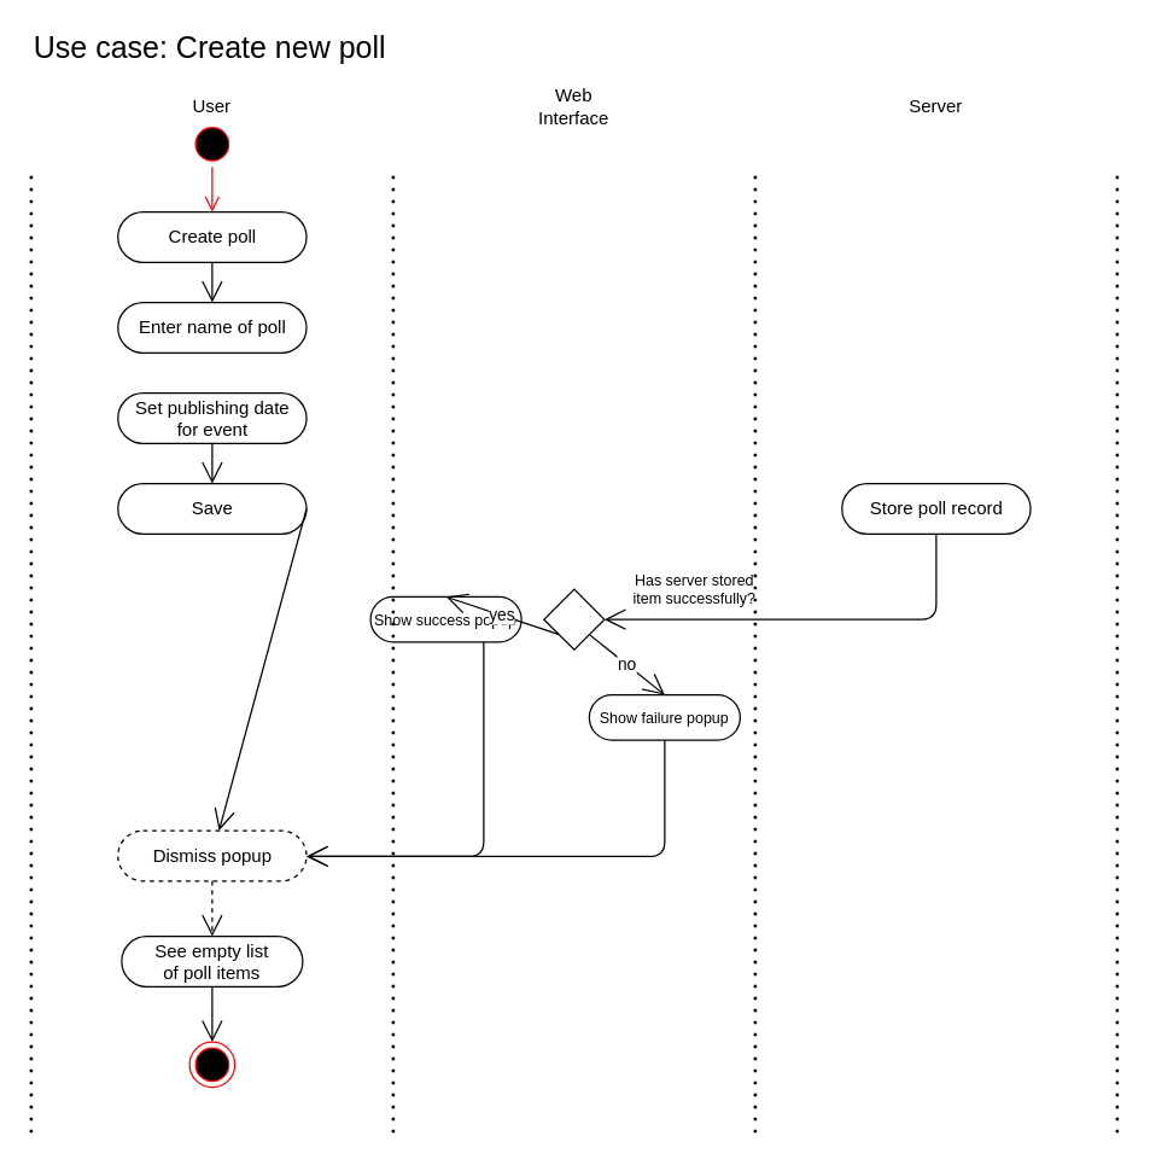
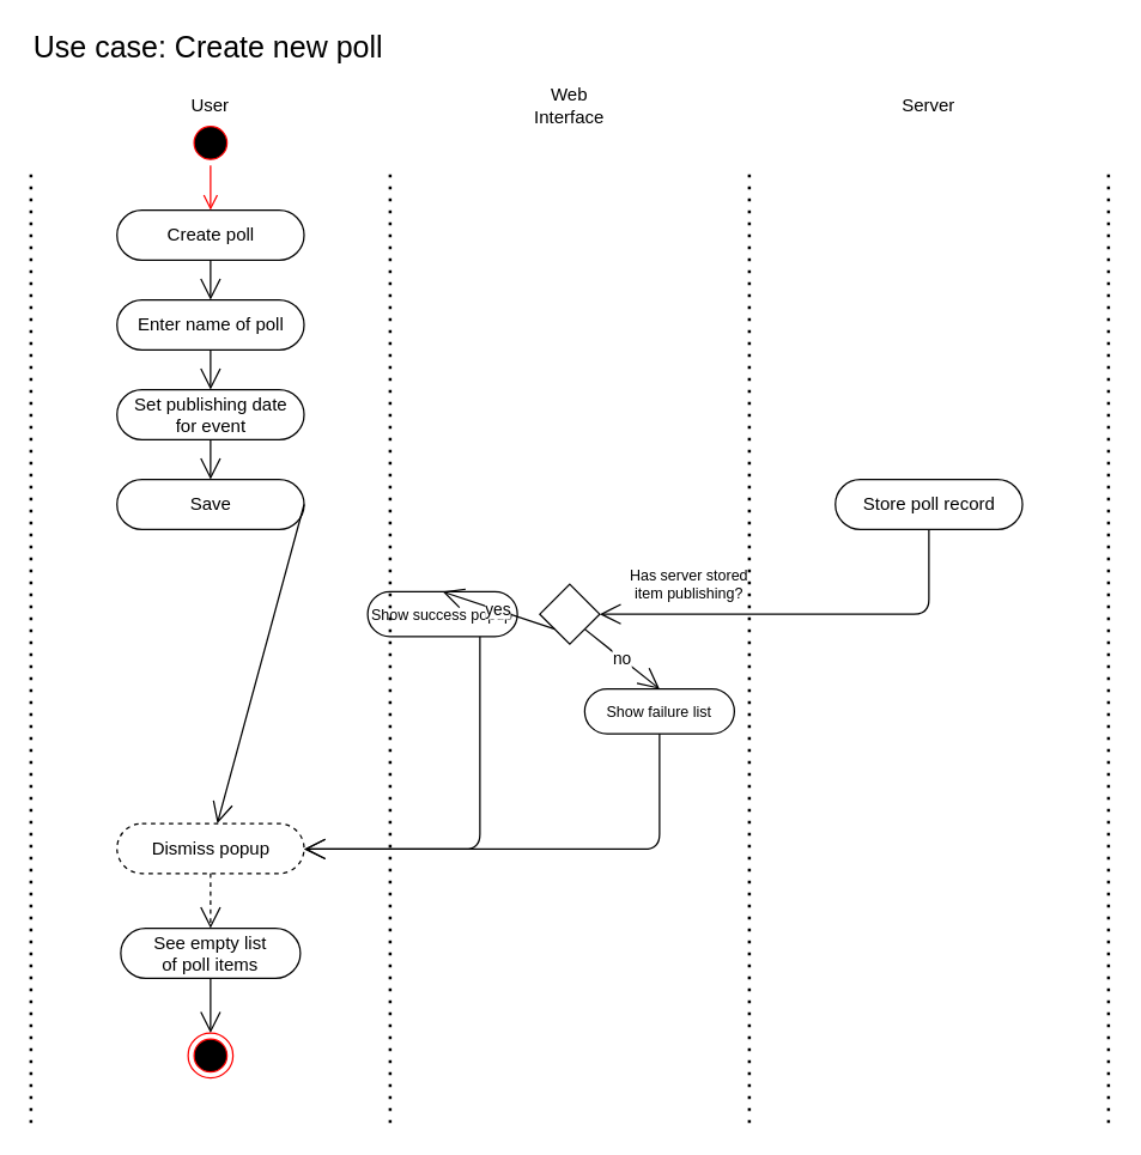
  <mxCell id="0" />
  <mxCell id="1" parent="0" />
  <mxCell id="2" value="" style="endArrow=none;dashed=1;html=1;dashPattern=1 3;strokeWidth=2;" parent="1" edge="1"><mxGeometry width="50" height="50" relative="1" as="geometry"><mxPoint x="260" y="750" as="sourcePoint" /><mxPoint x="260" y="110" as="targetPoint" /></mxGeometry></mxCell>
  <mxCell id="3" value="" style="endArrow=none;dashed=1;html=1;dashPattern=1 3;strokeWidth=2;" parent="1" edge="1"><mxGeometry width="50" height="50" relative="1" as="geometry"><mxPoint x="500" y="750" as="sourcePoint" /><mxPoint x="500" y="110" as="targetPoint" /></mxGeometry></mxCell>
  <mxCell id="4" value="" style="endArrow=none;dashed=1;html=1;dashPattern=1 3;strokeWidth=2;" parent="1" edge="1"><mxGeometry width="50" height="50" relative="1" as="geometry"><mxPoint x="740" y="750" as="sourcePoint" /><mxPoint x="740" y="110" as="targetPoint" /></mxGeometry></mxCell>
  <mxCell id="5" value="" style="endArrow=none;dashed=1;html=1;dashPattern=1 3;strokeWidth=2;" parent="1" edge="1"><mxGeometry width="50" height="50" relative="1" as="geometry"><mxPoint x="20" y="750" as="sourcePoint" /><mxPoint x="20" y="110" as="targetPoint" /></mxGeometry></mxCell>
  <mxCell id="6" value="User" style="text;html=1;strokeColor=none;fillColor=none;align=center;verticalAlign=middle;whiteSpace=wrap;rounded=0;" parent="1" vertex="1"><mxGeometry x="120" y="60" width="40" height="20" as="geometry" /></mxCell>
  <mxCell id="7" value="Web Interface" style="text;html=1;strokeColor=none;fillColor=none;align=center;verticalAlign=middle;whiteSpace=wrap;rounded=0;" parent="1" vertex="1"><mxGeometry x="360" y="60" width="40" height="20" as="geometry" /></mxCell>
  <mxCell id="8" value="Server" style="text;html=1;strokeColor=none;fillColor=none;align=center;verticalAlign=middle;whiteSpace=wrap;rounded=0;" parent="1" vertex="1"><mxGeometry x="600" y="60" width="40" height="20" as="geometry" /></mxCell>
  <mxCell id="9" value="Create poll" style="rounded=1;whiteSpace=wrap;html=1;arcSize=50;fillColor=none;" parent="1" vertex="1"><mxGeometry x="77.5" y="140" width="125" height="33.33" as="geometry" /></mxCell>
  <mxCell id="10" value="" style="endArrow=open;endFill=1;endSize=12;html=1;fontFamily=Helvetica;fontSize=11;fontColor=#000000;align=center;strokeColor=#000000;entryX=0.5;entryY=0;entryDx=0;entryDy=0;" parent="1" source="9" target="12" edge="1"><mxGeometry width="50" height="50" relative="1" as="geometry"><mxPoint x="220" y="330" as="sourcePoint" /><mxPoint x="140" y="270" as="targetPoint" /></mxGeometry></mxCell>
+ <mxCell id="11" style="endArrow=open;endFill=1;endSize=12;html=1;fontFamily=Helvetica;fontSize=11;fontColor=#000000;align=center;strokeColor=#000000;edgeStyle=orthogonalEdgeStyle;" parent="1" source="12" target="30" edge="1"><mxGeometry relative="1" as="geometry" /></mxCell>
  <mxCell id="12" value="Enter name of poll" style="rounded=1;whiteSpace=wrap;html=1;arcSize=50;fillColor=none;" parent="1" vertex="1"><mxGeometry x="77.5" y="200" width="125" height="33.33" as="geometry" /></mxCell>
  <mxCell id="13" style="endArrow=open;endFill=1;endSize=12;html=1;fontFamily=Helvetica;fontSize=11;fontColor=#000000;align=center;strokeColor=#000000;edgeStyle=orthogonalEdgeStyle;" parent="1" source="14" target="26" edge="1"><mxGeometry relative="1" as="geometry" /></mxCell>
  <mxCell id="14" value="See empty list&lt;br&gt;of poll items" style="rounded=1;whiteSpace=wrap;html=1;arcSize=50;fillColor=none;" parent="1" vertex="1"><mxGeometry x="80" y="620" width="120" height="33.33" as="geometry" /></mxCell>
  <mxCell id="15" style="endArrow=open;endFill=1;endSize=12;html=1;fontFamily=Helvetica;fontSize=11;fontColor=#000000;align=center;strokeColor=#000000;edgeStyle=orthogonalEdgeStyle;" parent="1" source="16" target="21" edge="1"><mxGeometry relative="1" as="geometry"><Array as="points"><mxPoint x="620" y="410" /></Array></mxGeometry></mxCell>
  <mxCell id="16" value="Store poll record" style="rounded=1;whiteSpace=wrap;html=1;arcSize=50;fillColor=none;" parent="1" vertex="1"><mxGeometry x="557.5" y="320" width="125" height="33.33" as="geometry" /></mxCell>
  <mxCell id="17" style="endArrow=open;endFill=1;endSize=12;html=1;fontFamily=Helvetica;fontSize=11;fontColor=#000000;align=center;strokeColor=#000000;edgeStyle=orthogonalEdgeStyle;" parent="1" source="18" target="25" edge="1"><mxGeometry relative="1" as="geometry"><Array as="points"><mxPoint x="320" y="567" /></Array></mxGeometry></mxCell>
  <mxCell id="18" value="Show success popup" style="rounded=1;whiteSpace=wrap;html=1;arcSize=50;fillColor=none;fontSize=10;" parent="1" vertex="1"><mxGeometry x="245" y="395" width="100" height="30" as="geometry" /></mxCell>
  <mxCell id="19" style="endArrow=open;endFill=1;endSize=12;html=1;fontFamily=Helvetica;fontSize=11;fontColor=#000000;align=center;strokeColor=#000000;edgeStyle=orthogonalEdgeStyle;" parent="1" source="20" target="25" edge="1"><mxGeometry relative="1" as="geometry"><Array as="points"><mxPoint x="440" y="567" /></Array></mxGeometry></mxCell>
- <mxCell id="20" value="Show failure popup" style="rounded=1;whiteSpace=wrap;html=1;arcSize=50;fillColor=none;fontSize=10;" parent="1" vertex="1"><mxGeometry x="390" y="460" width="100" height="30" as="geometry" /></mxCell>
+ <mxCell id="20" value="Show failure list" style="rounded=1;whiteSpace=wrap;html=1;arcSize=50;fillColor=none;fontSize=10;" parent="1" vertex="1"><mxGeometry x="390" y="460" width="100" height="30" as="geometry" /></mxCell>
  <mxCell id="21" value="" style="rhombus;whiteSpace=wrap;html=1;fillColor=none;" parent="1" vertex="1"><mxGeometry x="360" y="390" width="40" height="40" as="geometry" /></mxCell>
  <mxCell id="22" value="yes" style="endArrow=open;endFill=1;endSize=12;html=1;exitX=0;exitY=1;exitDx=0;exitDy=0;entryX=0.5;entryY=0;entryDx=0;entryDy=0;" parent="1" source="21" target="18" edge="1"><mxGeometry width="160" relative="1" as="geometry"><mxPoint x="330" y="450" as="sourcePoint" /><mxPoint x="490" y="450" as="targetPoint" /></mxGeometry></mxCell>
  <mxCell id="23" value="no" style="endArrow=open;endFill=1;endSize=12;html=1;exitX=1;exitY=1;exitDx=0;exitDy=0;entryX=0.5;entryY=0;entryDx=0;entryDy=0;" parent="1" source="21" target="20" edge="1"><mxGeometry width="160" relative="1" as="geometry"><mxPoint x="390" y="430" as="sourcePoint" /><mxPoint x="352.5" y="490" as="targetPoint" /></mxGeometry></mxCell>
- <mxCell id="24" value="Has server stored item successfully?" style="text;html=1;strokeColor=none;fillColor=none;align=center;verticalAlign=middle;whiteSpace=wrap;rounded=0;fontSize=10;" parent="1" vertex="1"><mxGeometry x="410" y="380" width="100" height="20" as="geometry" /></mxCell>
+ <mxCell id="24" value="Has server stored item publishing?" style="text;html=1;strokeColor=none;fillColor=none;align=center;verticalAlign=middle;whiteSpace=wrap;rounded=0;fontSize=10;" parent="1" vertex="1"><mxGeometry x="410" y="380" width="100" height="20" as="geometry" /></mxCell>
  <mxCell id="25" value="Dismiss popup" style="rounded=1;whiteSpace=wrap;html=1;arcSize=50;fillColor=none;dashed=1;" parent="1" vertex="1"><mxGeometry x="77.5" y="550" width="125" height="33.33" as="geometry" /></mxCell>
  <mxCell id="26" value="" style="ellipse;html=1;shape=endState;fillColor=#000000;strokeColor=#ff0000;" parent="1" vertex="1"><mxGeometry x="125" y="690" width="30" height="30" as="geometry" /></mxCell>
  <mxCell id="27" value="" style="ellipse;html=1;shape=startState;fillColor=#000000;strokeColor=#ff0000;" parent="1" vertex="1"><mxGeometry x="125" y="80" width="30" height="30" as="geometry" /></mxCell>
  <mxCell id="28" value="" style="edgeStyle=orthogonalEdgeStyle;html=1;verticalAlign=bottom;endArrow=open;endSize=8;strokeColor=#ff0000;entryX=0.5;entryY=0;entryDx=0;entryDy=0;" parent="1" source="27" target="9" edge="1"><mxGeometry relative="1" as="geometry"><mxPoint x="140" y="120" as="targetPoint" /></mxGeometry></mxCell>
  <mxCell id="29" value="Use case: Create new poll" style="text;html=1;strokeColor=none;fillColor=none;align=left;verticalAlign=middle;whiteSpace=wrap;rounded=0;fontSize=20;" parent="1" vertex="1"><mxGeometry x="20" y="20" width="297" height="20" as="geometry" /></mxCell>
  <mxCell id="30" value="Set publishing date&lt;br&gt;for event" style="rounded=1;whiteSpace=wrap;html=1;arcSize=50;fillColor=none;" parent="1" vertex="1"><mxGeometry x="77.5" y="260" width="125" height="33.33" as="geometry" /></mxCell>
  <mxCell id="31" value="Save" style="rounded=1;whiteSpace=wrap;html=1;arcSize=50;fillColor=none;" parent="1" vertex="1"><mxGeometry x="77.5" y="320" width="125" height="33.33" as="geometry" /></mxCell>
  <mxCell id="32" value="" style="endArrow=open;endFill=1;endSize=12;html=1;exitX=0.5;exitY=1;exitDx=0;exitDy=0;entryX=0.5;entryY=0;entryDx=0;entryDy=0;" parent="1" source="30" target="31" edge="1"><mxGeometry width="160" relative="1" as="geometry"><mxPoint x="230" y="290" as="sourcePoint" /><mxPoint x="390" y="290" as="targetPoint" /></mxGeometry></mxCell>
  <mxCell id="33" value="" style="endArrow=open;endFill=1;endSize=12;html=1;exitX=1;exitY=0.5;exitDx=0;exitDy=0;" parent="1" source="31" target="25" edge="1"><mxGeometry width="160" relative="1" as="geometry"><mxPoint x="220" y="340" as="sourcePoint" /><mxPoint x="520" y="340" as="targetPoint" /></mxGeometry></mxCell>
  <mxCell id="34" value="" style="endArrow=open;endFill=1;endSize=12;html=1;exitX=0.5;exitY=1;exitDx=0;exitDy=0;dashed=1;" parent="1" source="25" target="14" edge="1"><mxGeometry width="160" relative="1" as="geometry"><mxPoint x="170" y="671.66" as="sourcePoint" /><mxPoint x="290" y="631.66" as="targetPoint" /></mxGeometry></mxCell>
